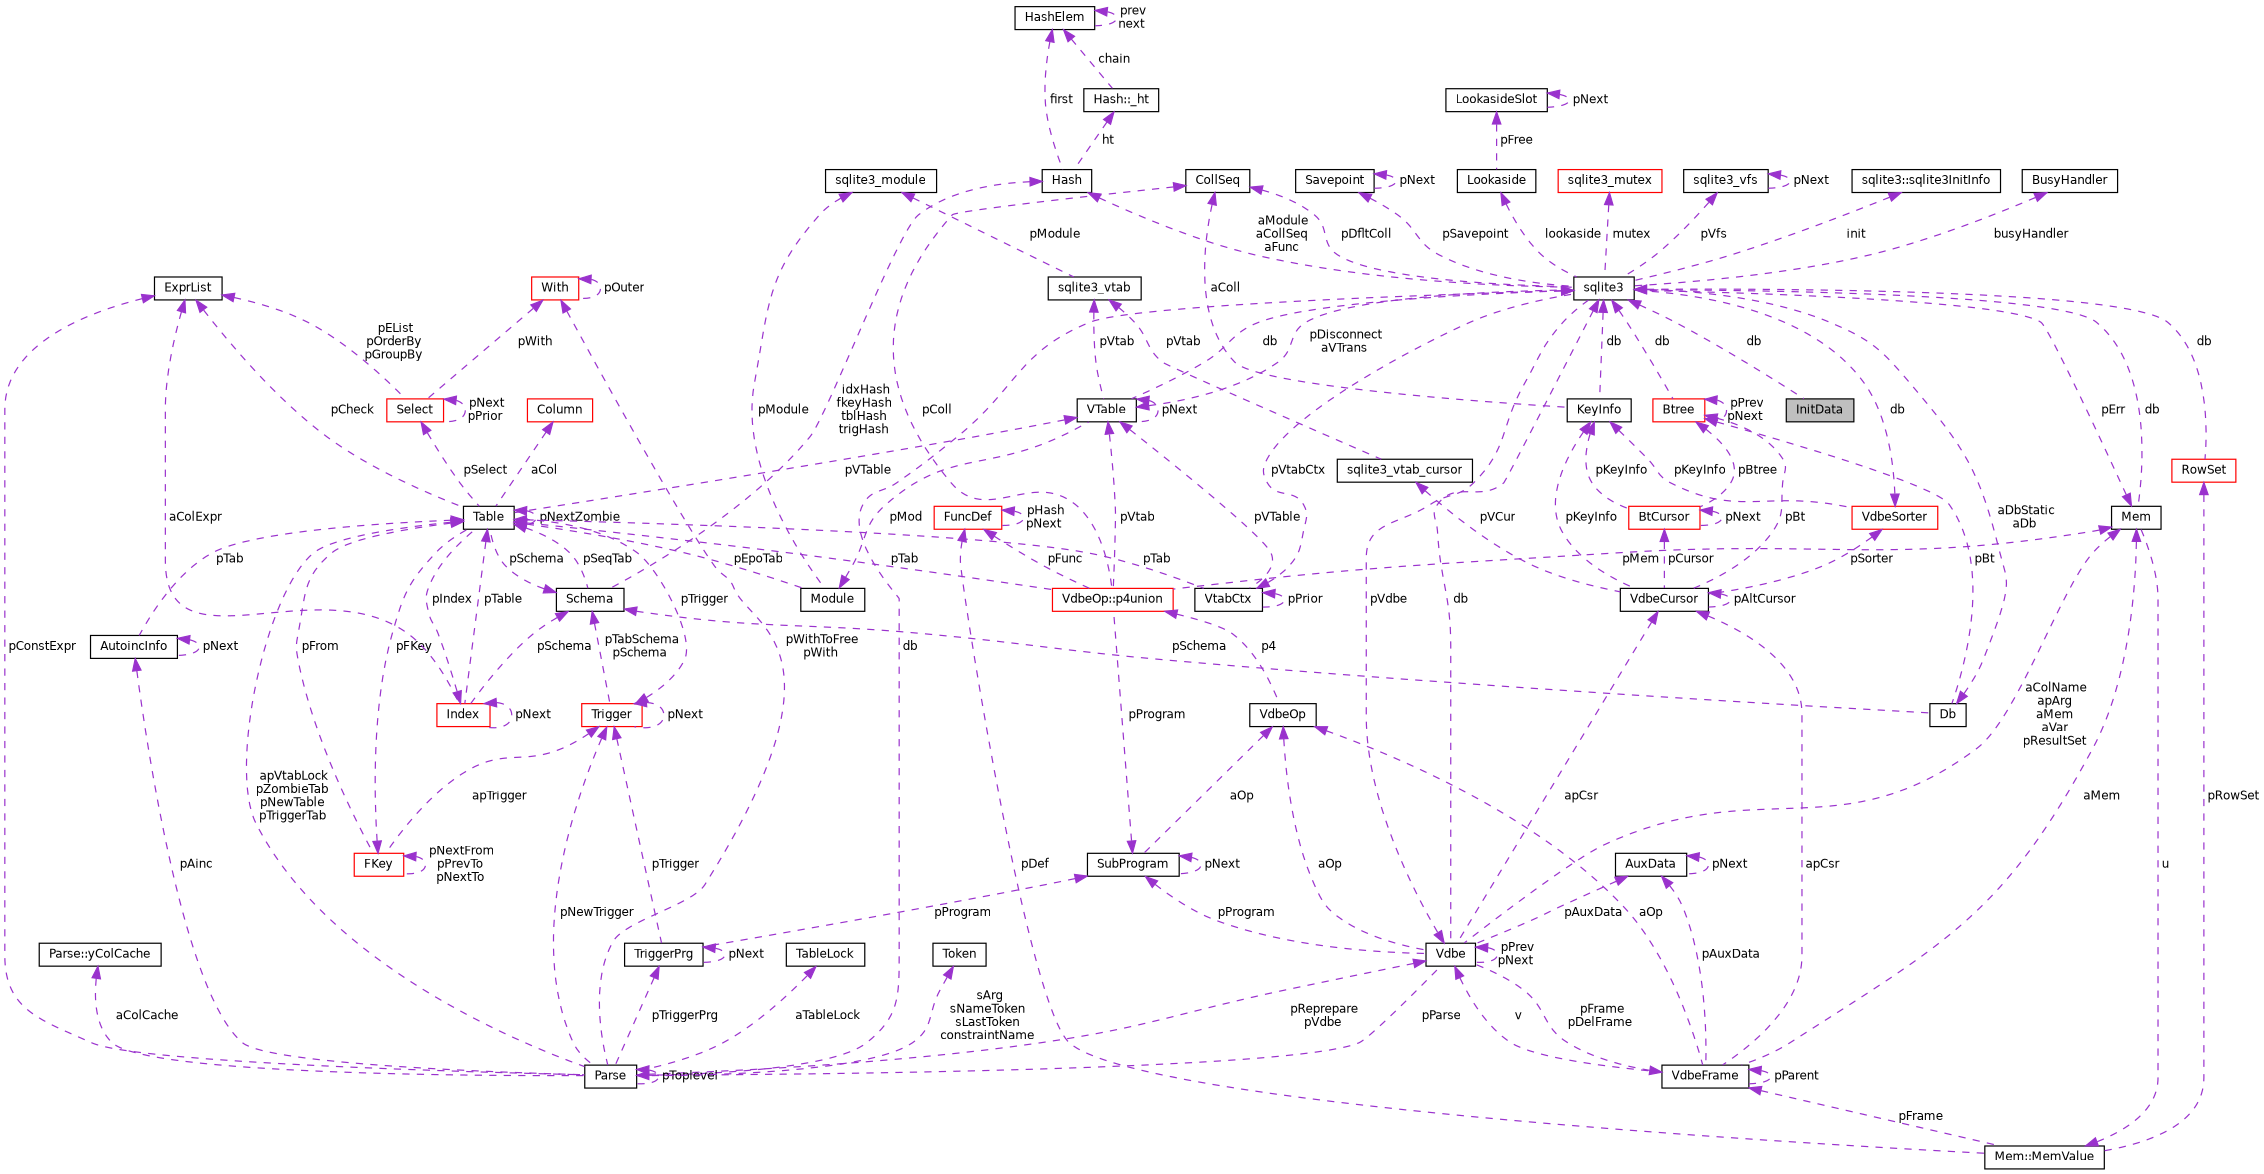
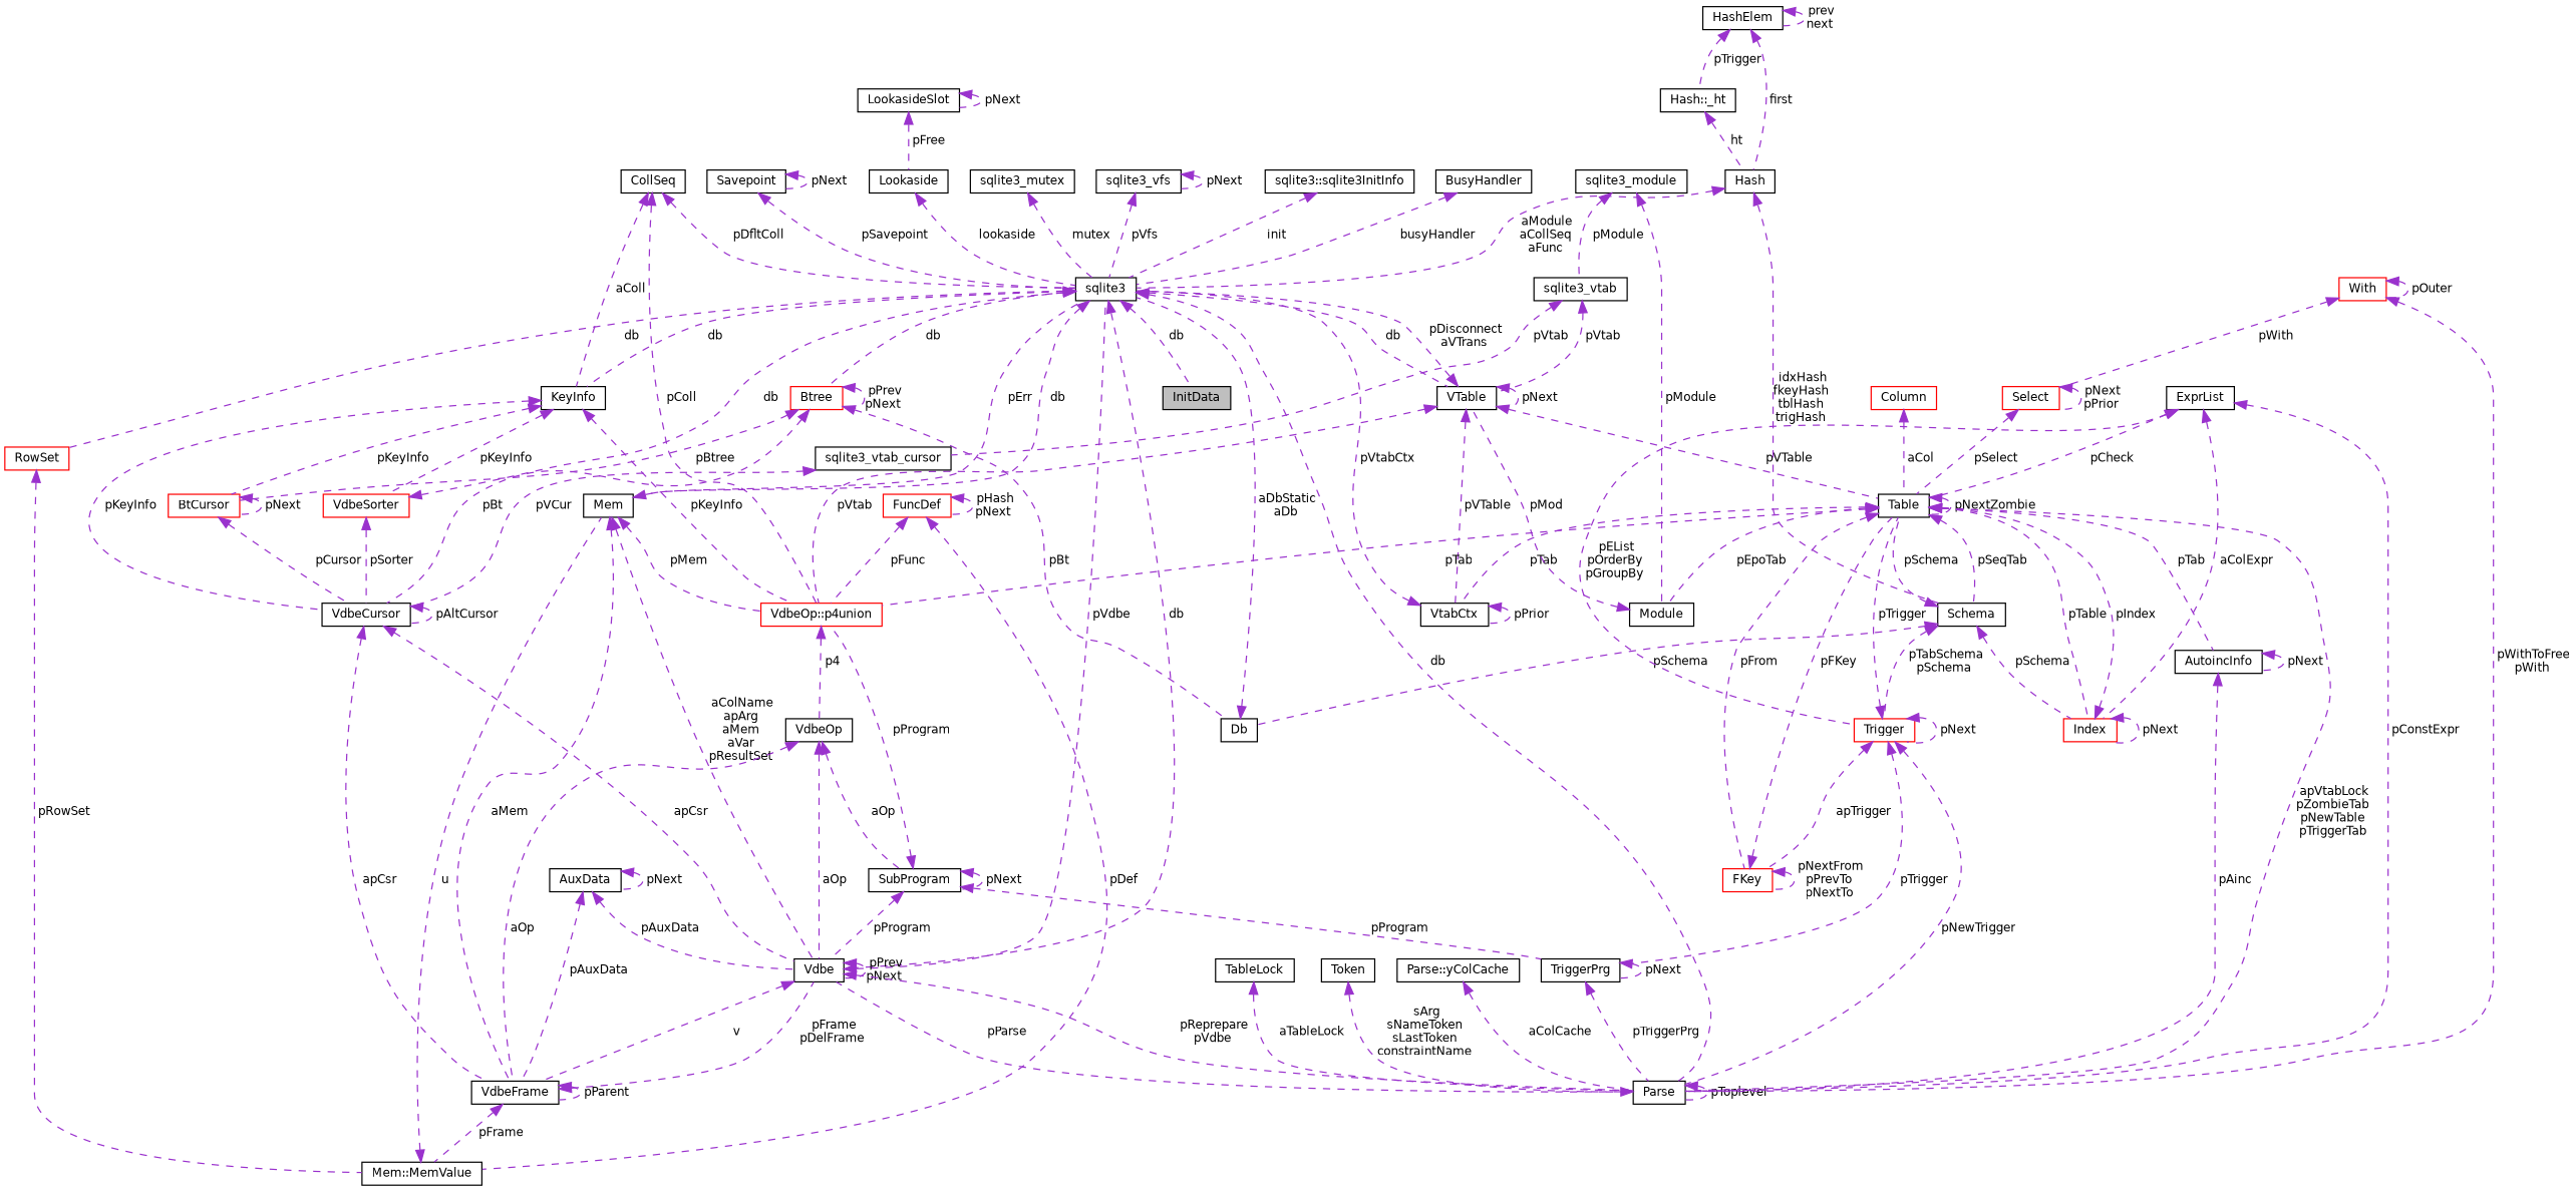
  digraph {
    node [color=black fillcolor=white fontname=Helvetica fontsize=10 shape=record style=filled]
    edge [color=darkorchid3 dir=back fontname=Helvetica fontsize=10 labelfontname=Helvetica labelfontsize=10 style=dashed]
    n1 [fillcolor=grey75 fontcolor=black height=0.2 label=InitData width=0.4]
    n2 [height=0.2 label=sqlite3 width=0.4]
    n3 [height=0.2 label=Mem width=0.4]
    n4 [height=0.2 label=Vdbe width=0.4]
    n5 [height=0.2 label=VTable width=0.4]
    n6 [height=0.2 label=KeyInfo width=0.4]
    n7 [color=red height=0.2 label=Btree width=0.4]
    n8 [height=0.2 label=Parse width=0.4]
    n9 [color=red height=0.2 label=RowSet width=0.4]
    n10 [height=0.2 label=VdbeFrame width=0.4]
    n11 [color=red height=0.2 label="VdbeOp::p4union" width=0.4]
    n12 [height=0.2 label=Table width=0.4]
    n13 [height=0.2 label=VtabCtx width=0.4]
    n14 [color=red height=0.2 label=VdbeSorter width=0.4]
    n15 [height=0.2 label=VdbeCursor width=0.4]
    n16 [color=red height=0.2 label=BtCursor width=0.4]
    n17 [height=0.2 label=Db width=0.4]
    n18 [height=0.2 label="Mem::MemValue" width=0.4]
    n19 [height=0.2 label=VdbeOp width=0.4]
    n20 [height=0.2 label=AuxData width=0.4]
    n21 [height=0.2 label=SubProgram width=0.4]
    n22 [height=0.2 label=TriggerPrg width=0.4]
    n23 [height=0.2 label=CollSeq width=0.4]
    n24 [height=0.2 label=Module width=0.4]
    n25 [height=0.2 label=Schema width=0.4]
    n26 [color=red height=0.2 label=FKey width=0.4]
    n27 [color=red height=0.2 label=Index width=0.4]
    n28 [height=0.2 label=AutoincInfo width=0.4]
    n29 [height=0.2 label=sqlite3_module width=0.4]
    n30 [height=0.2 label=sqlite3_vtab width=0.4]
    n31 [height=0.2 label=sqlite3_vtab_cursor width=0.4]
    n32 [color=red height=0.2 label=Trigger width=0.4]
    n33 [height=0.2 label=Hash width=0.4]
    n34 [height=0.2 label="Hash::_ht" width=0.4]
    n35 [height=0.2 label=HashElem width=0.4]
    n36 [color=red height=0.2 label=Column width=0.4]
    n37 [color=red height=0.2 label=Select width=0.4]
    n38 [color=red height=0.2 label=With width=0.4]
    n39 [height=0.2 label=ExprList width=0.4]
    n40 [color=red height=0.2 label=FuncDef width=0.4]
    n41 [height=0.2 label=TableLock width=0.4]
    n42 [height=0.2 label=Token width=0.4]
    n43 [height=0.2 label="Parse::yColCache" width=0.4]
    n44 [height=0.2 label=Savepoint width=0.4]
    n45 [height=0.2 label=Lookaside width=0.4]
    n46 [height=0.2 label=LookasideSlot width=0.4]
-   n47 [color=red height=0.2 label=sqlite3_mutex width=0.4]
+   n47 [height=0.2 label=sqlite3_mutex width=0.4]
    n48 [height=0.2 label=sqlite3_vfs width=0.4]
    n49 [height=0.2 label="sqlite3::sqlite3InitInfo" width=0.4]
    n50 [height=0.2 label=BusyHandler width=0.4]
    n2 -> n1 [label=" db"]
    n2 -> n3 [label=" db"]
    n2 -> n4 [label=" db"]
    n2 -> n5 [label=" db"]
    n2 -> n6 [label=" db"]
    n2 -> n7 [label=" db"]
    n2 -> n8 [label=" db"]
    n2 -> n9 [label=" db"]
    n3 -> n2 [label=" pErr"]
    n3 -> n4 [label=" aColName\napArg\naMem\naVar\npResultSet"]
    n3 -> n10 [label=" aMem"]
    n3 -> n11 [label=" pMem"]
    n4 -> n2 [label=" pVdbe"]
    n4 -> n4 [label=" pPrev\npNext"]
    n4 -> n8 [label=" pReprepare\npVdbe"]
    n4 -> n10 [label=" v"]
    n5 -> n2 [label=" pDisconnect\naVTrans"]
    n5 -> n5 [label=" pNext"]
    n5 -> n11 [label=" pVtab"]
    n5 -> n12 [label=" pVTable"]
    n5 -> n13 [label=" pVTable"]
+   n6 -> n11 [label=" pKeyInfo"]
    n6 -> n14 [label=" pKeyInfo"]
    n6 -> n15 [label=" pKeyInfo"]
    n6 -> n16 [label=" pKeyInfo"]
    n7 -> n7 [label=" pPrev\npNext"]
    n7 -> n15 [label=" pBt"]
    n7 -> n16 [label=" pBtree"]
    n7 -> n17 [label=" pBt"]
    n8 -> n4 [label=" pParse"]
    n8 -> n8 [label=" pToplevel"]
    n9 -> n18 [label=" pRowSet"]
    n10 -> n4 [label=" pFrame\npDelFrame"]
    n10 -> n10 [label=" pParent"]
    n10 -> n18 [label=" pFrame"]
    n11 -> n19 [label=" p4"]
    n12 -> n8 [label=" apVtabLock\npZombieTab\npNewTable\npTriggerTab"]
    n12 -> n11 [label=" pTab"]
    n12 -> n12 [label=" pNextZombie"]
    n12 -> n13 [label=" pTab"]
    n12 -> n24 [label=" pEpoTab"]
    n12 -> n25 [label=" pSeqTab"]
    n12 -> n26 [label=" pFrom"]
    n12 -> n27 [label=" pTable"]
    n12 -> n28 [label=" pTab"]
    n13 -> n2 [label=" pVtabCtx"]
    n13 -> n13 [label=" pPrior"]
    n14 -> n2 [label=" db"]
    n14 -> n15 [label=" pSorter"]
    n15 -> n4 [label=" apCsr"]
    n15 -> n10 [label=" apCsr"]
    n15 -> n15 [label=" pAltCursor"]
    n16 -> n15 [label=" pCursor"]
    n16 -> n16 [label=" pNext"]
    n17 -> n2 [label=" aDbStatic\naDb"]
    n18 -> n3 [label=" u"]
    n19 -> n4 [label=" aOp"]
    n19 -> n10 [label=" aOp"]
    n19 -> n21 [label=" aOp"]
    n20 -> n4 [label=" pAuxData"]
    n20 -> n10 [label=" pAuxData"]
    n20 -> n20 [label=" pNext"]
    n21 -> n4 [label=" pProgram"]
    n21 -> n11 [label=" pProgram"]
    n21 -> n21 [label=" pNext"]
    n21 -> n22 [label=" pProgram"]
    n22 -> n8 [label=" pTriggerPrg"]
    n22 -> n22 [label=" pNext"]
    n23 -> n2 [label=" pDfltColl"]
    n23 -> n6 [label=" aColl"]
    n23 -> n11 [label=" pColl"]
    n24 -> n5 [label=" pMod"]
    n25 -> n12 [label=" pSchema"]
    n25 -> n17 [label=" pSchema"]
    n25 -> n27 [label=" pSchema"]
    n25 -> n32 [label=" pTabSchema\npSchema"]
    n26 -> n12 [label=" pFKey"]
    n26 -> n26 [label=" pNextFrom\npPrevTo\npNextTo"]
    n27 -> n12 [label=" pIndex"]
    n27 -> n27 [label=" pNext"]
    n28 -> n8 [label=" pAinc"]
    n28 -> n28 [label=" pNext"]
    n29 -> n24 [label=" pModule"]
    n29 -> n30 [label=" pModule"]
    n30 -> n5 [label=" pVtab"]
    n30 -> n31 [label=" pVtab"]
    n31 -> n15 [label=" pVCur"]
    n32 -> n8 [label=" pNewTrigger"]
    n32 -> n12 [label=" pTrigger"]
    n32 -> n22 [label=" pTrigger"]
    n32 -> n26 [label=" apTrigger"]
    n32 -> n32 [label=" pNext"]
    n33 -> n2 [label=" aModule\naCollSeq\naFunc"]
    n33 -> n25 [label=" idxHash\nfkeyHash\ntblHash\ntrigHash"]
    n34 -> n33 [label=" ht"]
    n35 -> n33 [label=" first"]
-   n35 -> n34 [label=" chain"]
+   n35 -> n34 [label=" pTrigger"]
    n35 -> n35 [label=" prev\nnext"]
    n36 -> n12 [label=" aCol"]
    n37 -> n12 [label=" pSelect"]
    n37 -> n37 [label=" pNext\npPrior"]
    n38 -> n8 [label=" pWithToFree\npWith"]
    n38 -> n37 [label=" pWith"]
    n38 -> n38 [label=" pOuter"]
    n39 -> n8 [label=" pConstExpr"]
    n39 -> n12 [label=" pCheck"]
    n39 -> n27 [label=" aColExpr"]
-   n39 -> n37 [label=" pEList\npOrderBy\npGroupBy"]
+   n39 -> n32 [label=" pEList\npOrderBy\npGroupBy"]
    n40 -> n11 [label=" pFunc"]
    n40 -> n18 [label=" pDef"]
    n40 -> n40 [label=" pHash\npNext"]
    n41 -> n8 [label=" aTableLock"]
    n42 -> n8 [label=" sArg\nsNameToken\nsLastToken\nconstraintName"]
    n43 -> n8 [label=" aColCache"]
    n44 -> n2 [label=" pSavepoint"]
    n44 -> n44 [label=" pNext"]
    n45 -> n2 [label=" lookaside"]
    n46 -> n45 [label=" pFree"]
    n46 -> n46 [label=" pNext"]
    n47 -> n2 [label=" mutex"]
    n48 -> n2 [label=" pVfs"]
    n48 -> n48 [label=" pNext"]
    n49 -> n2 [label=" init"]
    n50 -> n2 [label=" busyHandler"]
  }
